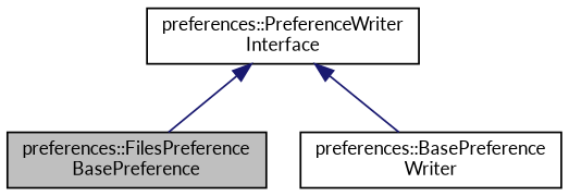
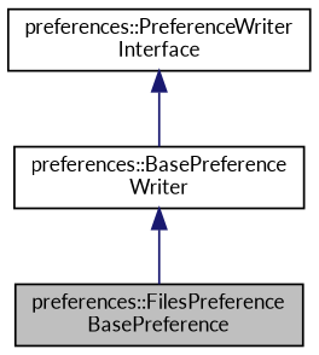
  digraph {
    fontname=Lato
    node [color=black fillcolor=white fontname=Lato fontsize=10 shape=record style=filled]
    edge [color=midnightblue dir=back fontname=Lato fontsize=10 labelfontname=Helvetica labelfontsize=10 style=solid]
    n1 [fillcolor=grey75 fontcolor=black height=0.2 label="preferences::FilesPreference\lBasePreference" width=0.4]
    n2 [height=0.2 label="preferences::BasePreference\lWriter" width=0.4]
    n3 [height=0.2 label="preferences::PreferenceWriter\lInterface" width=0.4]
-   n3 -> n1
+   n2 -> n1
    n3 -> n2
  }
